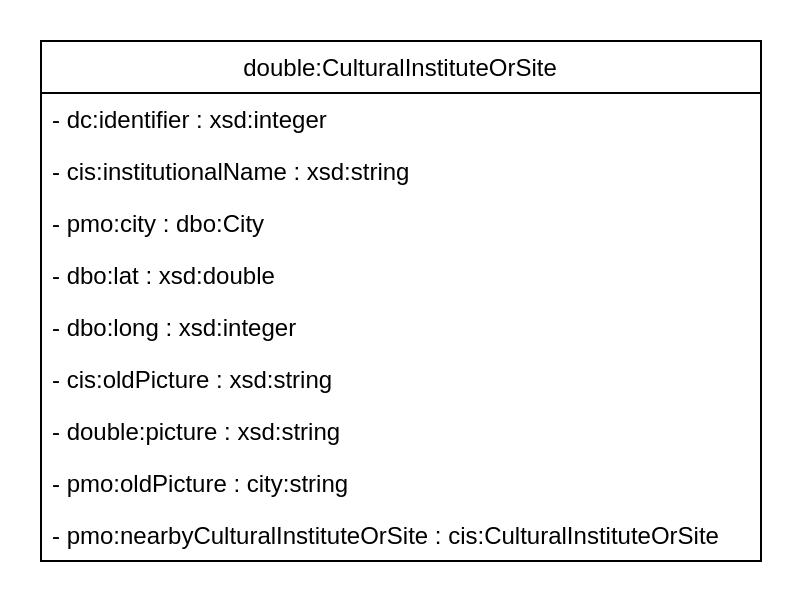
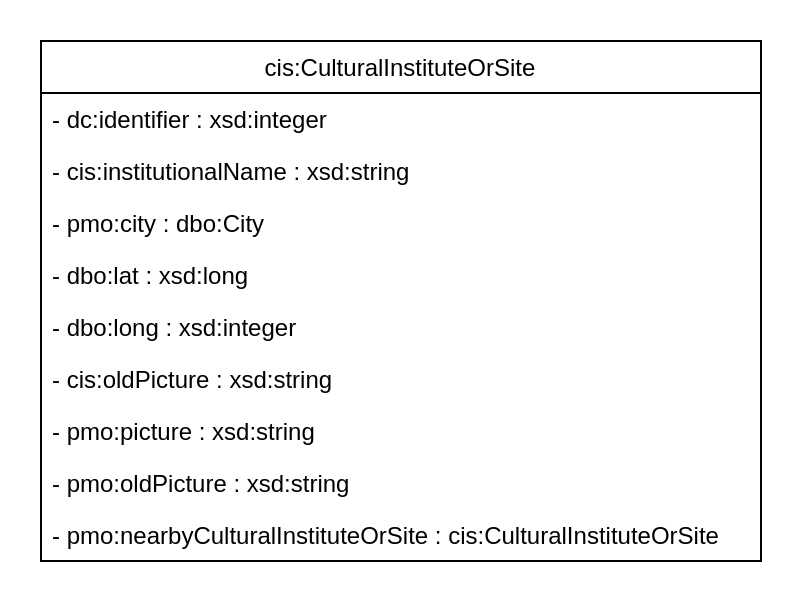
  <mxCell id="0" />
  <mxCell id="1" parent="0" />
- <mxCell id="2" value="double:CulturalInstituteOrSite" style="swimlane;fontStyle=0;childLayout=stackLayout;horizontal=1;startSize=26;fillColor=none;horizontalStack=0;resizeParent=1;resizeParentMax=0;resizeLast=0;collapsible=1;marginBottom=0;" vertex="1" parent="1"><mxGeometry x="20" y="20" width="360" height="260" as="geometry"><mxRectangle x="320" y="40" width="160" height="26" as="alternateBounds" /></mxGeometry></mxCell>
+ <mxCell id="2" value="cis:CulturalInstituteOrSite" style="swimlane;fontStyle=0;childLayout=stackLayout;horizontal=1;startSize=26;fillColor=none;horizontalStack=0;resizeParent=1;resizeParentMax=0;resizeLast=0;collapsible=1;marginBottom=0;" vertex="1" parent="1"><mxGeometry x="20" y="20" width="360" height="260" as="geometry"><mxRectangle x="320" y="40" width="160" height="26" as="alternateBounds" /></mxGeometry></mxCell>
  <mxCell id="3" value="- dc:identifier : xsd:integer" style="text;strokeColor=none;fillColor=none;align=left;verticalAlign=top;spacingLeft=4;spacingRight=4;overflow=hidden;rotatable=0;points=[[0,0.5],[1,0.5]];portConstraint=eastwest;" vertex="1" parent="2"><mxGeometry y="26" width="360" height="26" as="geometry" /></mxCell>
  <mxCell id="4" value="- cis:institutionalName : xsd:string" style="text;strokeColor=none;fillColor=none;align=left;verticalAlign=top;spacingLeft=4;spacingRight=4;overflow=hidden;rotatable=0;points=[[0,0.5],[1,0.5]];portConstraint=eastwest;" vertex="1" parent="2"><mxGeometry y="52" width="360" height="26" as="geometry" /></mxCell>
  <mxCell id="5" value="- pmo:city : dbo:City" style="text;strokeColor=none;fillColor=none;align=left;verticalAlign=top;spacingLeft=4;spacingRight=4;overflow=hidden;rotatable=0;points=[[0,0.5],[1,0.5]];portConstraint=eastwest;" vertex="1" parent="2"><mxGeometry y="78" width="360" height="26" as="geometry" /></mxCell>
- <mxCell id="6" value="- dbo:lat : xsd:double" style="text;strokeColor=none;fillColor=none;align=left;verticalAlign=top;spacingLeft=4;spacingRight=4;overflow=hidden;rotatable=0;points=[[0,0.5],[1,0.5]];portConstraint=eastwest;" vertex="1" parent="2"><mxGeometry y="104" width="360" height="26" as="geometry" /></mxCell>
+ <mxCell id="6" value="- dbo:lat : xsd:long" style="text;strokeColor=none;fillColor=none;align=left;verticalAlign=top;spacingLeft=4;spacingRight=4;overflow=hidden;rotatable=0;points=[[0,0.5],[1,0.5]];portConstraint=eastwest;" vertex="1" parent="2"><mxGeometry y="104" width="360" height="26" as="geometry" /></mxCell>
  <mxCell id="7" value="- dbo:long : xsd:integer" style="text;strokeColor=none;fillColor=none;align=left;verticalAlign=top;spacingLeft=4;spacingRight=4;overflow=hidden;rotatable=0;points=[[0,0.5],[1,0.5]];portConstraint=eastwest;" vertex="1" parent="2"><mxGeometry y="130" width="360" height="26" as="geometry" /></mxCell>
  <mxCell id="8" value="- cis:oldPicture : xsd:string" style="text;strokeColor=none;fillColor=none;align=left;verticalAlign=top;spacingLeft=4;spacingRight=4;overflow=hidden;rotatable=0;points=[[0,0.5],[1,0.5]];portConstraint=eastwest;" vertex="1" parent="2"><mxGeometry y="156" width="360" height="26" as="geometry" /></mxCell>
- <mxCell id="9" value="- double:picture : xsd:string" style="text;strokeColor=none;fillColor=none;align=left;verticalAlign=top;spacingLeft=4;spacingRight=4;overflow=hidden;rotatable=0;points=[[0,0.5],[1,0.5]];portConstraint=eastwest;" vertex="1" parent="2"><mxGeometry y="182" width="360" height="26" as="geometry" /></mxCell>
- <mxCell id="10" value="- pmo:oldPicture : city:string" style="text;strokeColor=none;fillColor=none;align=left;verticalAlign=top;spacingLeft=4;spacingRight=4;overflow=hidden;rotatable=0;points=[[0,0.5],[1,0.5]];portConstraint=eastwest;" vertex="1" parent="2"><mxGeometry y="208" width="360" height="26" as="geometry" /></mxCell>
+ <mxCell id="9" value="- pmo:picture : xsd:string" style="text;strokeColor=none;fillColor=none;align=left;verticalAlign=top;spacingLeft=4;spacingRight=4;overflow=hidden;rotatable=0;points=[[0,0.5],[1,0.5]];portConstraint=eastwest;" vertex="1" parent="2"><mxGeometry y="182" width="360" height="26" as="geometry" /></mxCell>
+ <mxCell id="10" value="- pmo:oldPicture : xsd:string" style="text;strokeColor=none;fillColor=none;align=left;verticalAlign=top;spacingLeft=4;spacingRight=4;overflow=hidden;rotatable=0;points=[[0,0.5],[1,0.5]];portConstraint=eastwest;" vertex="1" parent="2"><mxGeometry y="208" width="360" height="26" as="geometry" /></mxCell>
  <mxCell id="11" value="- pmo:nearbyCulturalInstituteOrSite : cis:CulturalInstituteOrSite" style="text;strokeColor=none;fillColor=none;align=left;verticalAlign=top;spacingLeft=4;spacingRight=4;overflow=hidden;rotatable=0;points=[[0,0.5],[1,0.5]];portConstraint=eastwest;" vertex="1" parent="2"><mxGeometry y="234" width="360" height="26" as="geometry" /></mxCell>
